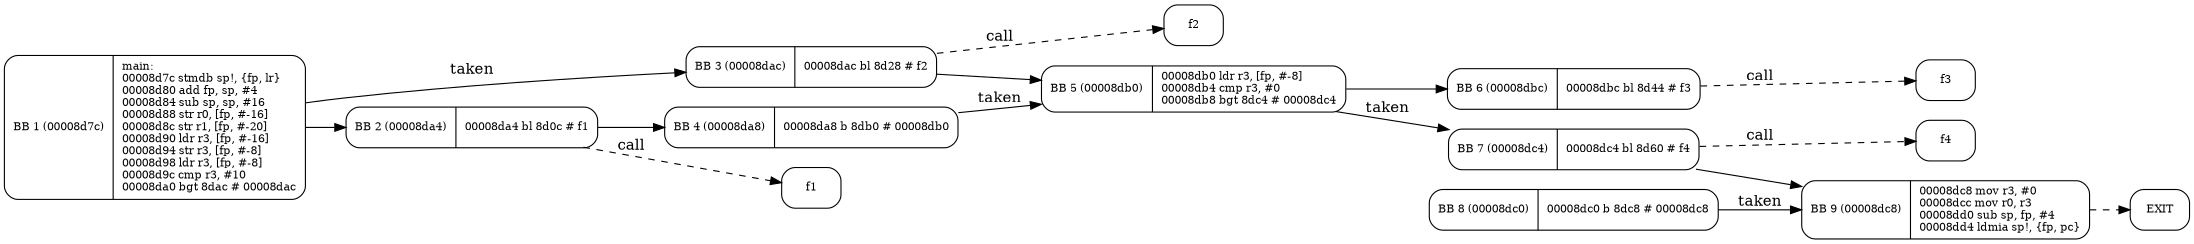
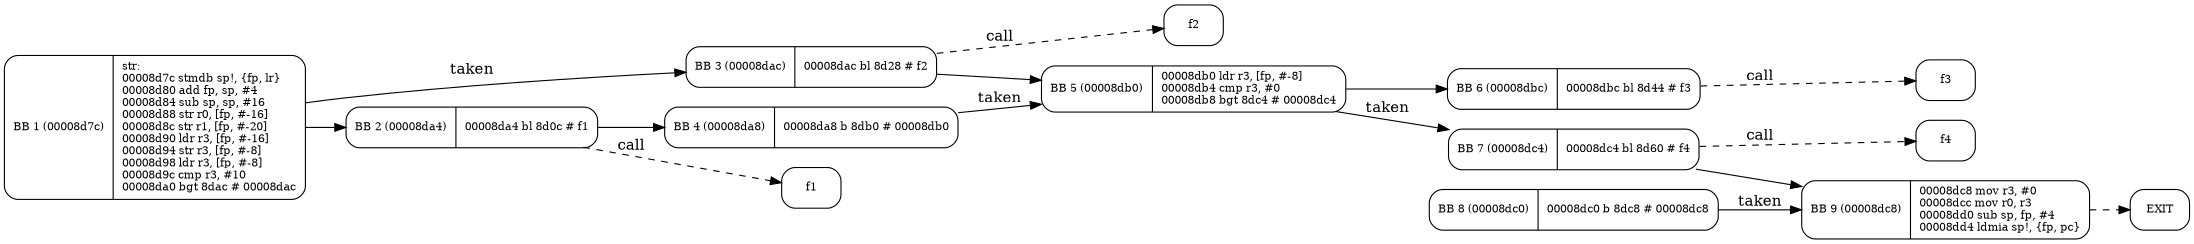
  digraph {
    rankdir=LR
    node [fontsize=10 labeljust=l shape=Mrecord]
    edge [weight=4]
-   n1 [label="{BB 1 (00008d7c) | main:\l00008d7c    stmdb sp!, \{fp, lr\}\l00008d80    add fp, sp, #4\l00008d84    sub sp, sp, #16\l00008d88    str r0, [fp, #-16]\l00008d8c    str r1, [fp, #-20]\l00008d90    ldr r3, [fp, #-16]\l00008d94    str r3, [fp, #-8]\l00008d98    ldr r3, [fp, #-8]\l00008d9c    cmp r3, #10\l00008da0    bgt 8dac    # 00008dac\l }"]
+   n1 [label="{BB 1 (00008d7c) | str:\l00008d7c    stmdb sp!, \{fp, lr\}\l00008d80    add fp, sp, #4\l00008d84    sub sp, sp, #16\l00008d88    str r0, [fp, #-16]\l00008d8c    str r1, [fp, #-20]\l00008d90    ldr r3, [fp, #-16]\l00008d94    str r3, [fp, #-8]\l00008d98    ldr r3, [fp, #-8]\l00008d9c    cmp r3, #10\l00008da0    bgt 8dac    # 00008dac\l }"]
    n2 [label="{BB 3 (00008dac) | 00008dac    bl 8d28    # f2\l }"]
    n3 [label="{BB 2 (00008da4) | 00008da4    bl 8d0c    # f1\l }"]
    n4 [label=f2]
    n5 [label="{BB 5 (00008db0) | 00008db0    ldr r3, [fp, #-8]\l00008db4    cmp r3, #0\l00008db8    bgt 8dc4    # 00008dc4\l }"]
    n6 [label=f1]
    n7 [label="{BB 4 (00008da8) | 00008da8    b 8db0    # 00008db0\l }"]
    n8 [label="{BB 7 (00008dc4) | 00008dc4    bl 8d60    # f4\l }"]
    n9 [label="{BB 6 (00008dbc) | 00008dbc    bl 8d44    # f3\l }"]
    n10 [label=f4]
    n11 [label="{BB 9 (00008dc8) | 00008dc8    mov r3, #0\l00008dcc    mov r0, r3\l00008dd0    sub sp, fp, #4\l00008dd4    ldmia sp!, \{fp, pc\}\l }"]
    n12 [label=f3]
    n13 [label=EXIT]
    n14 [label="{BB 8 (00008dc0) | 00008dc0    b 8dc8    # 00008dc8\l }"]
    n1 -> n2 [label=taken weight=3]
    n1 -> n3
    n2 -> n4 [label=call style=dashed weight=1]
    n2 -> n5
    n3 -> n6 [label=call style=dashed weight=1]
    n3 -> n7
    n5 -> n8 [label=taken weight=3]
    n5 -> n9
    n7 -> n5 [label=taken weight=3]
    n8 -> n10 [label=call style=dashed weight=1]
    n8 -> n11
    n9 -> n12 [label=call style=dashed weight=1]
    n11 -> n13 [style=dashed weight=1]
    n14 -> n11 [label=taken weight=3]
  }
